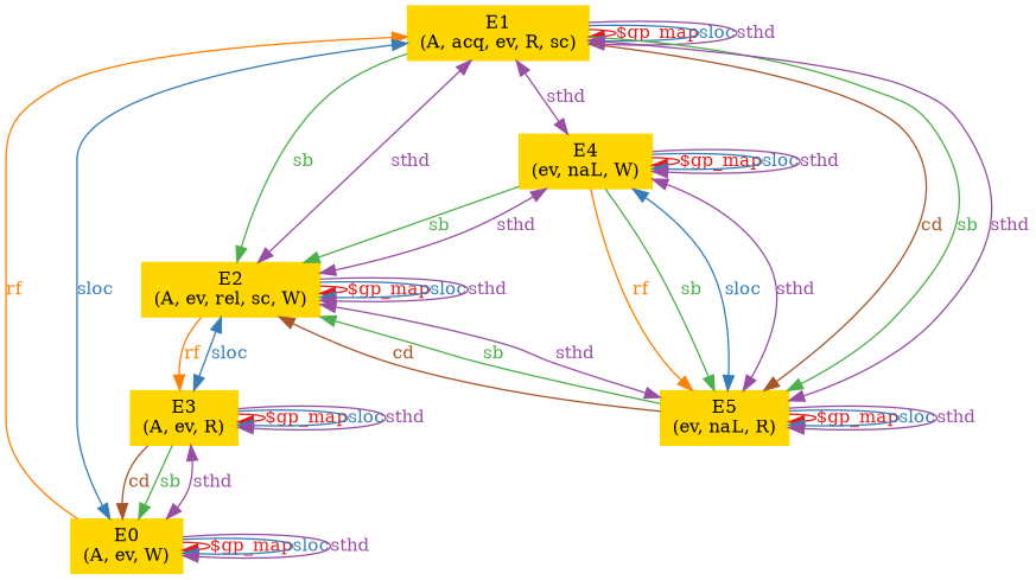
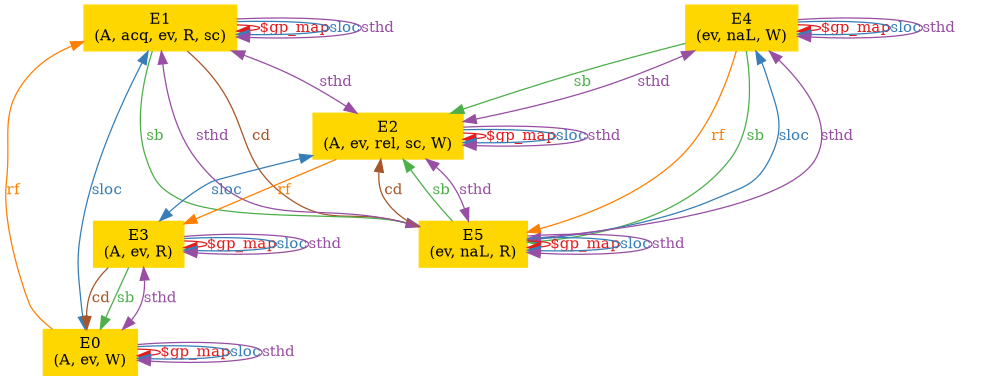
  digraph {
    fontsize=12
    rankdir=TB
    node [color="#ffd700" fontcolor="#000000" fontsize=12 shape=box style="filled, solid"]
    edge [color="#984ea3" dir=forward fontcolor="#984ea3" fontsize=12 style=solid uuid="<E4, E5>" weight=1]
    n1 [label="E0\n(A, ev, W)" uuid=E0]
    n2 [label="E1\n(A, acq, ev, R, sc)" uuid=E1]
    n3 [label="E2\n(A, ev, rel, sc, W)" uuid=E2]
    n4 [label="E4\n(ev, naL, W)" uuid=E4]
    n5 [label="E5\n(ev, naL, R)" uuid=E5]
    n6 [label="E3\n(A, ev, R)" uuid=E3]
    n1 -> n1 [color="#e41a1c" fontcolor="#e41a1c" label="$gp_map" uuid="<E0, E0>"]
    n1 -> n1 [color="#377eb8" fontcolor="#377eb8" label=sloc uuid="<E0, E0>"]
    n1 -> n1 [label=sthd uuid="<E0, E0>"]
    n2 -> n1 [color="#ff7f00" dir=back fontcolor="#ff7f00" label=rf uuid="<E0, E1>"]
    n2 -> n1 [color="#377eb8" dir=both fontcolor="#377eb8" label=sloc uuid="<E0, E1>"]
    n2 -> n2 [color="#e41a1c" fontcolor="#e41a1c" label="$gp_map" uuid="<E1, E1>"]
    n2 -> n2 [color="#377eb8" fontcolor="#377eb8" label=sloc uuid="<E1, E1>"]
    n2 -> n2 [label=sthd uuid="<E1, E1>"]
-   n2 -> n3 [color="#4daf4a" fontcolor="#4daf4a" label=sb uuid="<E1, E2>"]
    n2 -> n3 [dir=both label=sthd uuid="<E1, E2>"]
-   n2 -> n4 [dir=both label=sthd uuid="<E1, E4>"]
    n2 -> n5 [color="#a65628" fontcolor="#a65628" label=cd uuid="<E1, E5>"]
    n2 -> n5 [color="#4daf4a" fontcolor="#4daf4a" label=sb uuid="<E1, E5>"]
    n2 -> n5 [dir=both label=sthd uuid="<E1, E5>"]
    n3 -> n3 [color="#e41a1c" fontcolor="#e41a1c" label="$gp_map" uuid="<E2, E2>"]
    n3 -> n3 [color="#377eb8" fontcolor="#377eb8" label=sloc uuid="<E2, E2>"]
    n3 -> n3 [label=sthd uuid="<E2, E2>"]
    n3 -> n5 [color="#a65628" dir=back fontcolor="#a65628" label=cd uuid="<E5, E2>"]
    n3 -> n5 [color="#4daf4a" dir=back fontcolor="#4daf4a" label=sb uuid="<E5, E2>"]
    n3 -> n5 [dir=both label=sthd uuid="<E2, E5>"]
    n3 -> n6 [color="#ff7f00" fontcolor="#ff7f00" label=rf uuid="<E2, E3>"]
    n3 -> n6 [color="#377eb8" dir=both fontcolor="#377eb8" label=sloc uuid="<E2, E3>"]
    n4 -> n3 [color="#4daf4a" fontcolor="#4daf4a" label=sb uuid="<E4, E2>"]
    n4 -> n3 [dir=both label=sthd uuid="<E2, E4>"]
    n4 -> n4 [color="#e41a1c" fontcolor="#e41a1c" label="$gp_map" uuid="<E4, E4>"]
    n4 -> n4 [color="#377eb8" fontcolor="#377eb8" label=sloc uuid="<E4, E4>"]
    n4 -> n4 [label=sthd uuid="<E4, E4>"]
    n4 -> n5 [color="#ff7f00" fontcolor="#ff7f00" label=rf]
    n4 -> n5 [color="#4daf4a" fontcolor="#4daf4a" label=sb]
    n4 -> n5 [color="#377eb8" dir=both fontcolor="#377eb8" label=sloc]
    n4 -> n5 [dir=both label=sthd]
    n5 -> n5 [color="#e41a1c" fontcolor="#e41a1c" label="$gp_map" uuid="<E5, E5>"]
    n5 -> n5 [color="#377eb8" fontcolor="#377eb8" label=sloc uuid="<E5, E5>"]
    n5 -> n5 [label=sthd uuid="<E5, E5>"]
    n6 -> n1 [color="#a65628" fontcolor="#a65628" label=cd uuid="<E3, E0>"]
    n6 -> n1 [color="#4daf4a" fontcolor="#4daf4a" label=sb uuid="<E3, E0>"]
    n6 -> n1 [dir=both label=sthd uuid="<E0, E3>"]
    n6 -> n6 [color="#e41a1c" fontcolor="#e41a1c" label="$gp_map" uuid="<E3, E3>"]
    n6 -> n6 [color="#377eb8" fontcolor="#377eb8" label=sloc uuid="<E3, E3>"]
    n6 -> n6 [label=sthd uuid="<E3, E3>"]
  }
